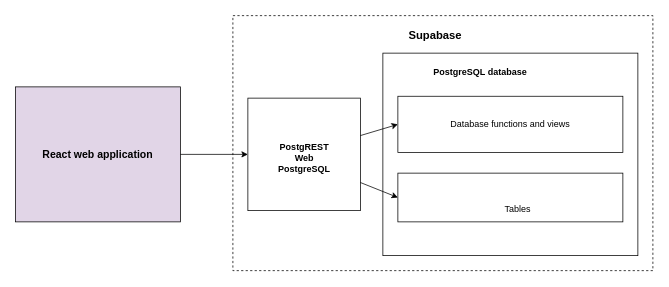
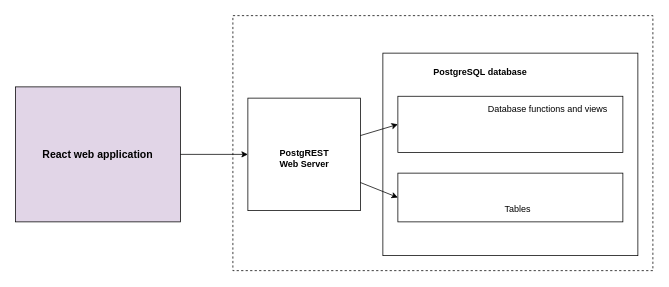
  <mxCell id="0" />
  <mxCell id="1" parent="0" />
  <mxCell id="2" value="" style="rounded=0;whiteSpace=wrap;html=1;dashed=1;" vertex="1" parent="1"><mxGeometry x="310" y="20" width="560" height="340" as="geometry" /></mxCell>
- <mxCell id="3" value="&lt;font size=&quot;1&quot;&gt;&lt;b style=&quot;font-size: 15px;&quot;&gt;Supabase&lt;/b&gt;&lt;/font&gt;" style="text;html=1;strokeColor=none;fillColor=none;align=center;verticalAlign=middle;whiteSpace=wrap;rounded=0;" vertex="1" parent="1"><mxGeometry x="550" y="30" width="60" height="30" as="geometry" /></mxCell>
  <mxCell id="4" value="" style="rounded=0;whiteSpace=wrap;html=1;" vertex="1" parent="1"><mxGeometry x="330" y="130" width="150" height="150" as="geometry" /></mxCell>
- <mxCell id="5" value="&lt;b&gt;PostgREST Web PostgreSQL&lt;/b&gt;" style="text;html=1;strokeColor=none;fillColor=none;align=center;verticalAlign=middle;whiteSpace=wrap;rounded=0;" vertex="1" parent="1"><mxGeometry x="367.5" y="180" width="75" height="60" as="geometry" /></mxCell>
+ <mxCell id="5" value="&lt;b&gt;PostgREST Web Server&lt;/b&gt;" style="text;html=1;strokeColor=none;fillColor=none;align=center;verticalAlign=middle;whiteSpace=wrap;rounded=0;" vertex="1" parent="1"><mxGeometry x="367.5" y="180" width="75" height="60" as="geometry" /></mxCell>
  <mxCell id="6" value="" style="rounded=0;whiteSpace=wrap;html=1;" vertex="1" parent="1"><mxGeometry x="510" y="70" width="340" height="270" as="geometry" /></mxCell>
  <mxCell id="7" value="&lt;b&gt;PostgreSQL database&lt;/b&gt;" style="text;html=1;strokeColor=none;fillColor=none;align=center;verticalAlign=middle;whiteSpace=wrap;rounded=0;" vertex="1" parent="1"><mxGeometry x="560" y="80" width="160" height="30" as="geometry" /></mxCell>
  <mxCell id="8" value="" style="rounded=0;whiteSpace=wrap;html=1;" vertex="1" parent="1"><mxGeometry x="530" y="230" width="300" height="65" as="geometry" /></mxCell>
  <mxCell id="9" value="Tables" style="text;html=1;strokeColor=none;fillColor=none;align=center;verticalAlign=middle;whiteSpace=wrap;rounded=0;" vertex="1" parent="1"><mxGeometry x="660" y="262.5" width="60" height="30" as="geometry" /></mxCell>
  <mxCell id="10" value="" style="rounded=0;whiteSpace=wrap;html=1;" vertex="1" parent="1"><mxGeometry x="530" y="127.5" width="300" height="75" as="geometry" /></mxCell>
- <mxCell id="11" value="Database functions and views " style="text;html=1;strokeColor=none;fillColor=none;align=center;verticalAlign=middle;whiteSpace=wrap;rounded=0;" vertex="1" parent="1"><mxGeometry x="590" y="150" width="180" height="30" as="geometry" /></mxCell>
+ <mxCell id="11" value="Database functions and views " style="text;html=1;strokeColor=none;fillColor=none;align=center;verticalAlign=middle;whiteSpace=wrap;rounded=0;" vertex="1" parent="1"><mxGeometry x="640" y="130" width="180" height="30" as="geometry" /></mxCell>
  <mxCell id="12" value="&lt;b&gt;&lt;font style=&quot;font-size: 14px;&quot;&gt;React web application&lt;/font&gt;&lt;/b&gt;" style="rounded=0;whiteSpace=wrap;html=1;fillColor=#e1d5e7;" vertex="1" parent="1"><mxGeometry x="20" y="115" width="220" height="180" as="geometry" /></mxCell>
  <mxCell id="13" value="" style="endArrow=classic;html=1;rounded=0;exitX=1;exitY=0.5;exitDx=0;exitDy=0;entryX=0;entryY=0.5;entryDx=0;entryDy=0;" edge="1" parent="1" source="12" target="4"><mxGeometry width="50" height="50" relative="1" as="geometry"><mxPoint x="300" y="280" as="sourcePoint" /><mxPoint x="350" y="230" as="targetPoint" /></mxGeometry></mxCell>
  <mxCell id="14" value="" style="endArrow=classic;html=1;rounded=0;exitX=1;exitY=0.333;exitDx=0;exitDy=0;exitPerimeter=0;entryX=0;entryY=0.5;entryDx=0;entryDy=0;" edge="1" parent="1" source="4" target="10"><mxGeometry width="50" height="50" relative="1" as="geometry"><mxPoint x="300" y="280" as="sourcePoint" /><mxPoint x="350" y="230" as="targetPoint" /></mxGeometry></mxCell>
  <mxCell id="15" value="" style="endArrow=classic;html=1;rounded=0;exitX=1;exitY=0.75;exitDx=0;exitDy=0;entryX=0;entryY=0.5;entryDx=0;entryDy=0;" edge="1" parent="1" source="4" target="8"><mxGeometry width="50" height="50" relative="1" as="geometry"><mxPoint x="300" y="280" as="sourcePoint" /><mxPoint x="350" y="230" as="targetPoint" /></mxGeometry></mxCell>
